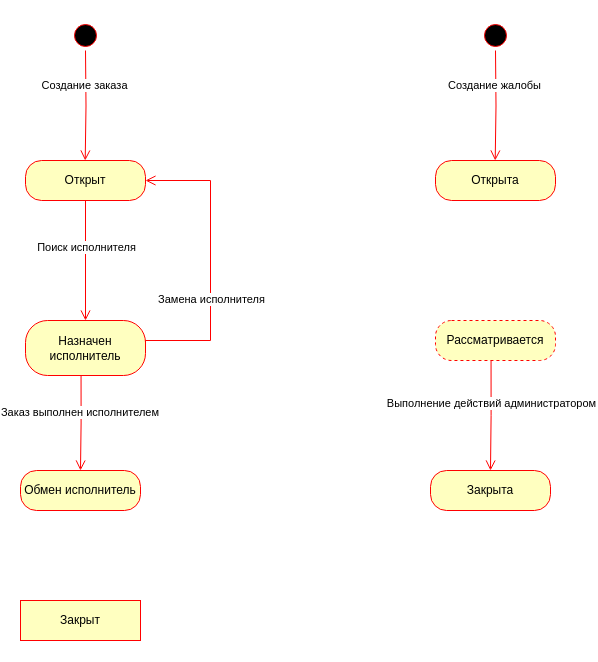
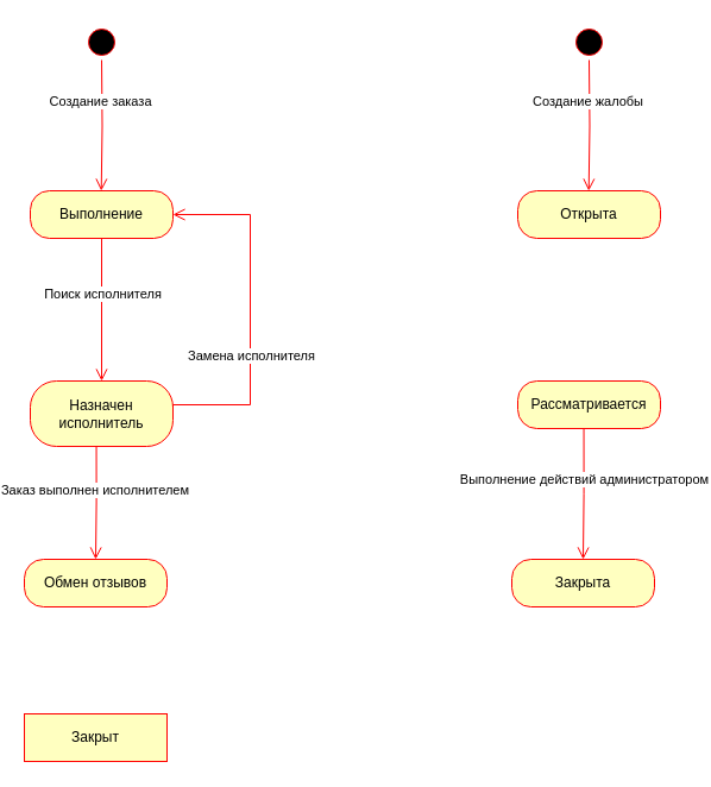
  <mxCell id="0" />
  <mxCell id="1" parent="0" />
  <mxCell id="2" value="" style="ellipse;html=1;shape=startState;fillColor=#000000;strokeColor=#ff0000;" vertex="1" parent="1"><mxGeometry x="70" y="20" width="30" height="30" as="geometry" /></mxCell>
  <mxCell id="3" value="" style="edgeStyle=orthogonalEdgeStyle;html=1;verticalAlign=bottom;endArrow=open;endSize=8;strokeColor=#ff0000;rounded=0;" edge="1" parent="1"><mxGeometry relative="1" as="geometry"><mxPoint x="84.71" y="160" as="targetPoint" /><mxPoint x="85" y="50" as="sourcePoint" /><Array as="points" /></mxGeometry></mxCell>
  <mxCell id="4" value="Создание заказа" style="edgeLabel;html=1;align=center;verticalAlign=middle;resizable=0;points=[];" vertex="1" connectable="0" parent="3"><mxGeometry x="-0.381" y="-2" relative="1" as="geometry"><mxPoint as="offset" /></mxGeometry></mxCell>
- <mxCell id="5" value="Открыт" style="rounded=1;whiteSpace=wrap;html=1;arcSize=40;fontColor=#000000;fillColor=#ffffc0;strokeColor=#ff0000;" vertex="1" parent="1"><mxGeometry x="25" y="160" width="120" height="40" as="geometry" /></mxCell>
+ <mxCell id="5" value="Выполнение" style="rounded=1;whiteSpace=wrap;html=1;arcSize=40;fontColor=#000000;fillColor=#ffffc0;strokeColor=#ff0000;" vertex="1" parent="1"><mxGeometry x="25" y="160" width="120" height="40" as="geometry" /></mxCell>
  <mxCell id="6" value="" style="edgeStyle=orthogonalEdgeStyle;html=1;verticalAlign=bottom;endArrow=open;endSize=8;strokeColor=#ff0000;rounded=0;exitX=0.5;exitY=1;exitDx=0;exitDy=0;entryX=0.5;entryY=0;entryDx=0;entryDy=0;" edge="1" parent="1" source="5" target="8"><mxGeometry relative="1" as="geometry"><mxPoint x="85" y="300" as="targetPoint" /><mxPoint x="95" y="60" as="sourcePoint" /><Array as="points" /></mxGeometry></mxCell>
  <mxCell id="7" value="Поиск исполнителя" style="edgeLabel;html=1;align=center;verticalAlign=middle;resizable=0;points=[];" vertex="1" connectable="0" parent="6"><mxGeometry x="-0.231" relative="1" as="geometry"><mxPoint as="offset" /></mxGeometry></mxCell>
  <mxCell id="8" value="Назначен исполнитель" style="rounded=1;whiteSpace=wrap;html=1;arcSize=40;fontColor=#000000;fillColor=#ffffc0;strokeColor=#ff0000;" vertex="1" parent="1"><mxGeometry x="25" y="320" width="120" height="55" as="geometry" /></mxCell>
  <mxCell id="9" value="" style="edgeStyle=orthogonalEdgeStyle;html=1;verticalAlign=bottom;endArrow=open;endSize=8;strokeColor=#ff0000;rounded=0;exitX=1;exitY=0.5;exitDx=0;exitDy=0;entryX=1;entryY=0.5;entryDx=0;entryDy=0;" edge="1" parent="1" source="8" target="5"><mxGeometry relative="1" as="geometry"><mxPoint x="320" y="340" as="targetPoint" /><mxPoint x="95" y="210" as="sourcePoint" /><Array as="points"><mxPoint x="210" y="340" /><mxPoint x="210" y="180" /></Array></mxGeometry></mxCell>
  <mxCell id="10" value="Замена исполнителя" style="edgeLabel;html=1;align=center;verticalAlign=middle;resizable=0;points=[];" vertex="1" connectable="0" parent="9"><mxGeometry x="-0.231" relative="1" as="geometry"><mxPoint as="offset" /></mxGeometry></mxCell>
  <mxCell id="11" value="" style="edgeStyle=orthogonalEdgeStyle;html=1;verticalAlign=bottom;endArrow=open;endSize=8;strokeColor=#ff0000;rounded=0;exitX=0.463;exitY=1.004;exitDx=0;exitDy=0;exitPerimeter=0;" edge="1" parent="1" source="8"><mxGeometry relative="1" as="geometry"><mxPoint x="80" y="470" as="targetPoint" /><mxPoint x="80" y="400" as="sourcePoint" /><Array as="points" /></mxGeometry></mxCell>
  <mxCell id="12" value="Заказ выполнен исполнителем&amp;nbsp;" style="edgeLabel;html=1;align=center;verticalAlign=middle;resizable=0;points=[];" vertex="1" connectable="0" parent="11"><mxGeometry x="-0.231" relative="1" as="geometry"><mxPoint as="offset" /></mxGeometry></mxCell>
- <mxCell id="13" value="Обмен исполнитель" style="rounded=1;whiteSpace=wrap;html=1;arcSize=40;fontColor=#000000;fillColor=#ffffc0;strokeColor=#ff0000;" vertex="1" parent="1"><mxGeometry x="20" y="470" width="120" height="40" as="geometry" /></mxCell>
+ <mxCell id="13" value="Обмен отзывов" style="rounded=1;whiteSpace=wrap;html=1;arcSize=40;fontColor=#000000;fillColor=#ffffc0;strokeColor=#ff0000;" vertex="1" parent="1"><mxGeometry x="20" y="470" width="120" height="40" as="geometry" /></mxCell>
  <mxCell id="14" value="Закрыт" style="whiteSpace=wrap;html=1;arcSize=40;fontColor=#000000;fillColor=#ffffc0;strokeColor=#ff0000;rounded=0;" vertex="1" parent="1"><mxGeometry x="20" y="600" width="120" height="40" as="geometry" /></mxCell>
  <mxCell id="15" value="" style="ellipse;html=1;shape=startState;fillColor=#000000;strokeColor=#ff0000;" vertex="1" parent="1"><mxGeometry x="480" y="20" width="30" height="30" as="geometry" /></mxCell>
  <mxCell id="16" value="" style="edgeStyle=orthogonalEdgeStyle;html=1;verticalAlign=bottom;endArrow=open;endSize=8;strokeColor=#ff0000;rounded=0;" edge="1" parent="1"><mxGeometry relative="1" as="geometry"><mxPoint x="494.71" y="160" as="targetPoint" /><mxPoint x="495" y="50" as="sourcePoint" /><Array as="points" /></mxGeometry></mxCell>
  <mxCell id="17" value="Создание жалобы" style="edgeLabel;html=1;align=center;verticalAlign=middle;resizable=0;points=[];" vertex="1" connectable="0" parent="16"><mxGeometry x="-0.381" y="-2" relative="1" as="geometry"><mxPoint as="offset" /></mxGeometry></mxCell>
  <mxCell id="18" value="Открыта" style="rounded=1;whiteSpace=wrap;html=1;arcSize=40;fontColor=#000000;fillColor=#ffffc0;strokeColor=#ff0000;" vertex="1" parent="1"><mxGeometry x="435" y="160" width="120" height="40" as="geometry" /></mxCell>
- <mxCell id="19" value="Рассматривается" style="rounded=1;whiteSpace=wrap;html=1;arcSize=40;fontColor=#000000;fillColor=#ffffc0;strokeColor=#ff0000;dashed=1;" vertex="1" parent="1"><mxGeometry x="435" y="320" width="120" height="40" as="geometry" /></mxCell>
+ <mxCell id="19" value="Рассматривается" style="rounded=1;whiteSpace=wrap;html=1;arcSize=40;fontColor=#000000;fillColor=#ffffc0;strokeColor=#ff0000;" vertex="1" parent="1"><mxGeometry x="435" y="320" width="120" height="40" as="geometry" /></mxCell>
  <mxCell id="20" value="" style="edgeStyle=orthogonalEdgeStyle;html=1;verticalAlign=bottom;endArrow=open;endSize=8;strokeColor=#ff0000;rounded=0;exitX=0.463;exitY=1.004;exitDx=0;exitDy=0;exitPerimeter=0;" edge="1" source="19" parent="1"><mxGeometry relative="1" as="geometry"><mxPoint x="490" y="470" as="targetPoint" /><mxPoint x="490" y="400" as="sourcePoint" /><Array as="points" /></mxGeometry></mxCell>
  <mxCell id="21" value="Выполнение действий администратором" style="edgeLabel;html=1;align=center;verticalAlign=middle;resizable=0;points=[];" vertex="1" connectable="0" parent="20"><mxGeometry x="-0.231" relative="1" as="geometry"><mxPoint as="offset" /></mxGeometry></mxCell>
  <mxCell id="22" value="Закрыта" style="rounded=1;whiteSpace=wrap;html=1;arcSize=40;fontColor=#000000;fillColor=#ffffc0;strokeColor=#ff0000;" vertex="1" parent="1"><mxGeometry x="430" y="470" width="120" height="40" as="geometry" /></mxCell>
